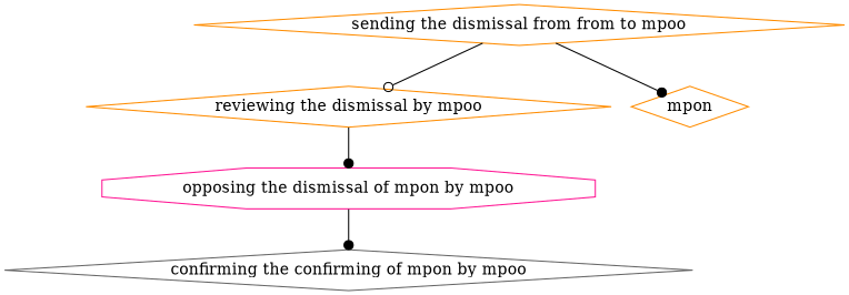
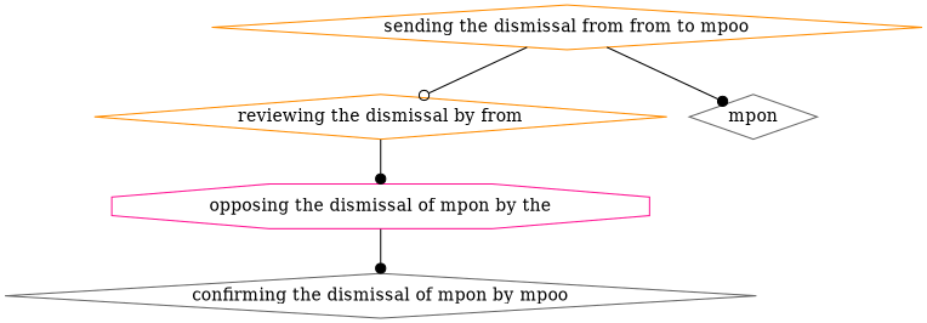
  strict digraph {
    node [color=darkorange shape=diamond]
    edge [arrowhead=dot attrs="{'type': 'flow', 'label': 'flow'}"]
    n1 [attrs="{'type': 'Activity', 'label': 'sending the dismissal from mpon to mpoo'}" label="sending the dismissal from from to mpoo"]
-   "reviewing the dismissal by mpoo" [attrs="{'type': 'Activity', 'label': 'reviewing the dismissal by mpoo'}"]
-   mpon [attrs="{'type': 'Actor', 'label': 'mpon'}"]
-   "opposing the dismissal of mpon by mpoo" [attrs="{'type': 'Activity', 'label': 'opposing the dismissal of mpon by mpoo'}" color=deeppink shape=octagon]
-   "confirming the dismissal of mpon by mpoo" [attrs="{'type': 'Activity', 'label': 'confirming the dismissal of mpon by mpoo'}" color=gray40 label="confirming the confirming of mpon by mpoo"]
+   "reviewing the dismissal by mpoo" [attrs="{'type': 'Activity', 'label': 'reviewing the dismissal by mpoo'}" label="reviewing the dismissal by from"]
+   mpon [attrs="{'type': 'Actor', 'label': 'mpon'}" color=gray40]
+   "opposing the dismissal of mpon by mpoo" [attrs="{'type': 'Activity', 'label': 'opposing the dismissal of mpon by mpoo'}" color=deeppink shape=octagon label="opposing the dismissal of mpon by the"]
+   "confirming the dismissal of mpon by mpoo" [attrs="{'type': 'Activity', 'label': 'confirming the dismissal of mpon by mpoo'}" color=gray40]
    n1 -> "reviewing the dismissal by mpoo" [arrowhead=odot]
    n1 -> mpon [attrs="{'type': 'actor performer', 'label': 'actor performer'}"]
    "reviewing the dismissal by mpoo" -> "opposing the dismissal of mpon by mpoo"
    "opposing the dismissal of mpon by mpoo" -> "confirming the dismissal of mpon by mpoo"
  }
